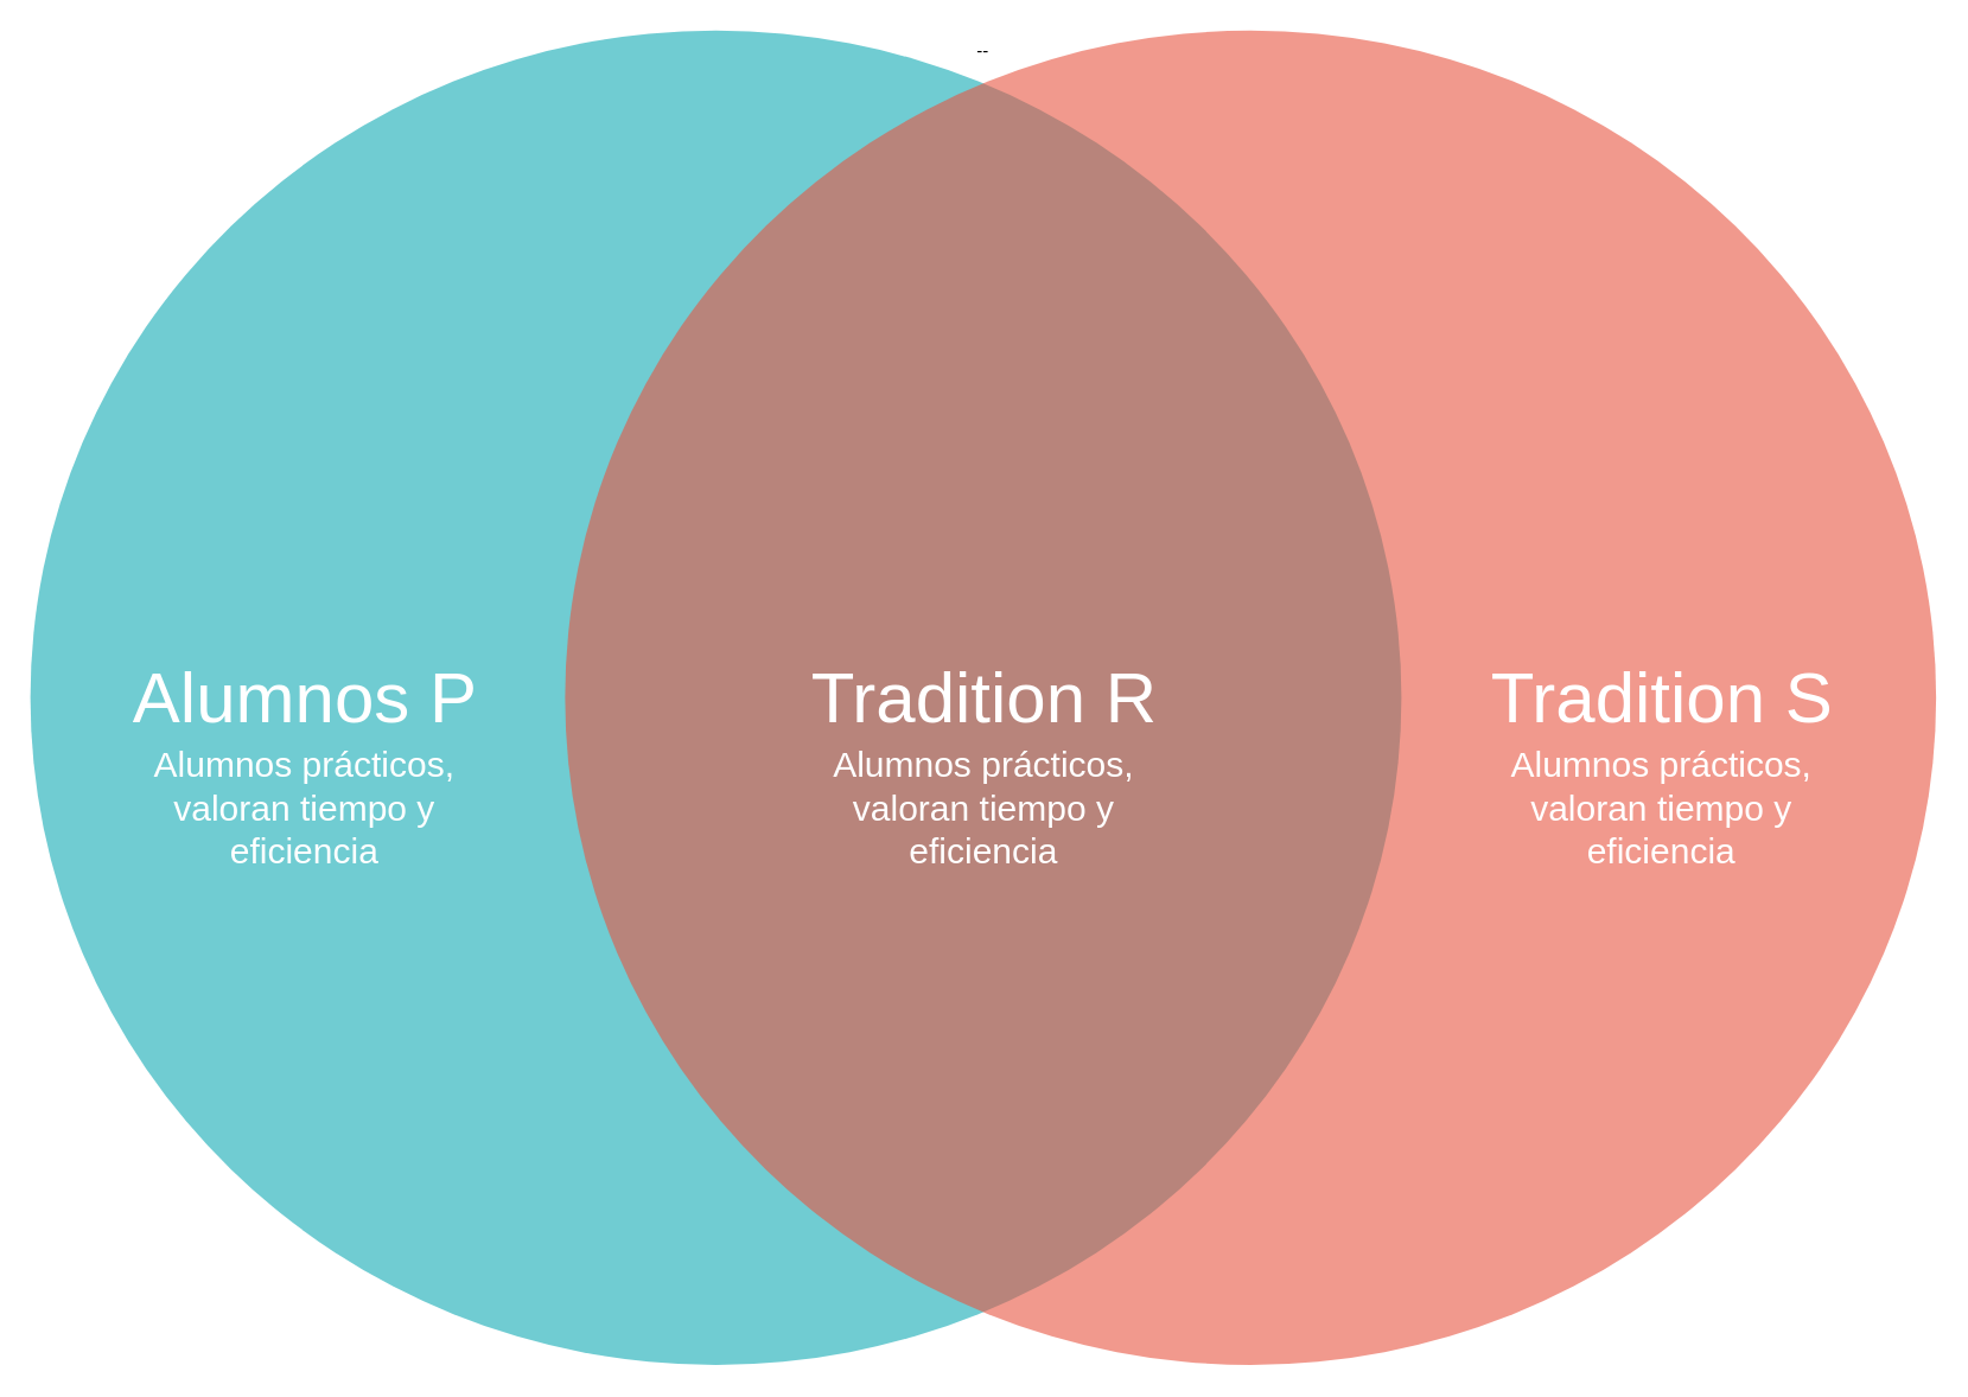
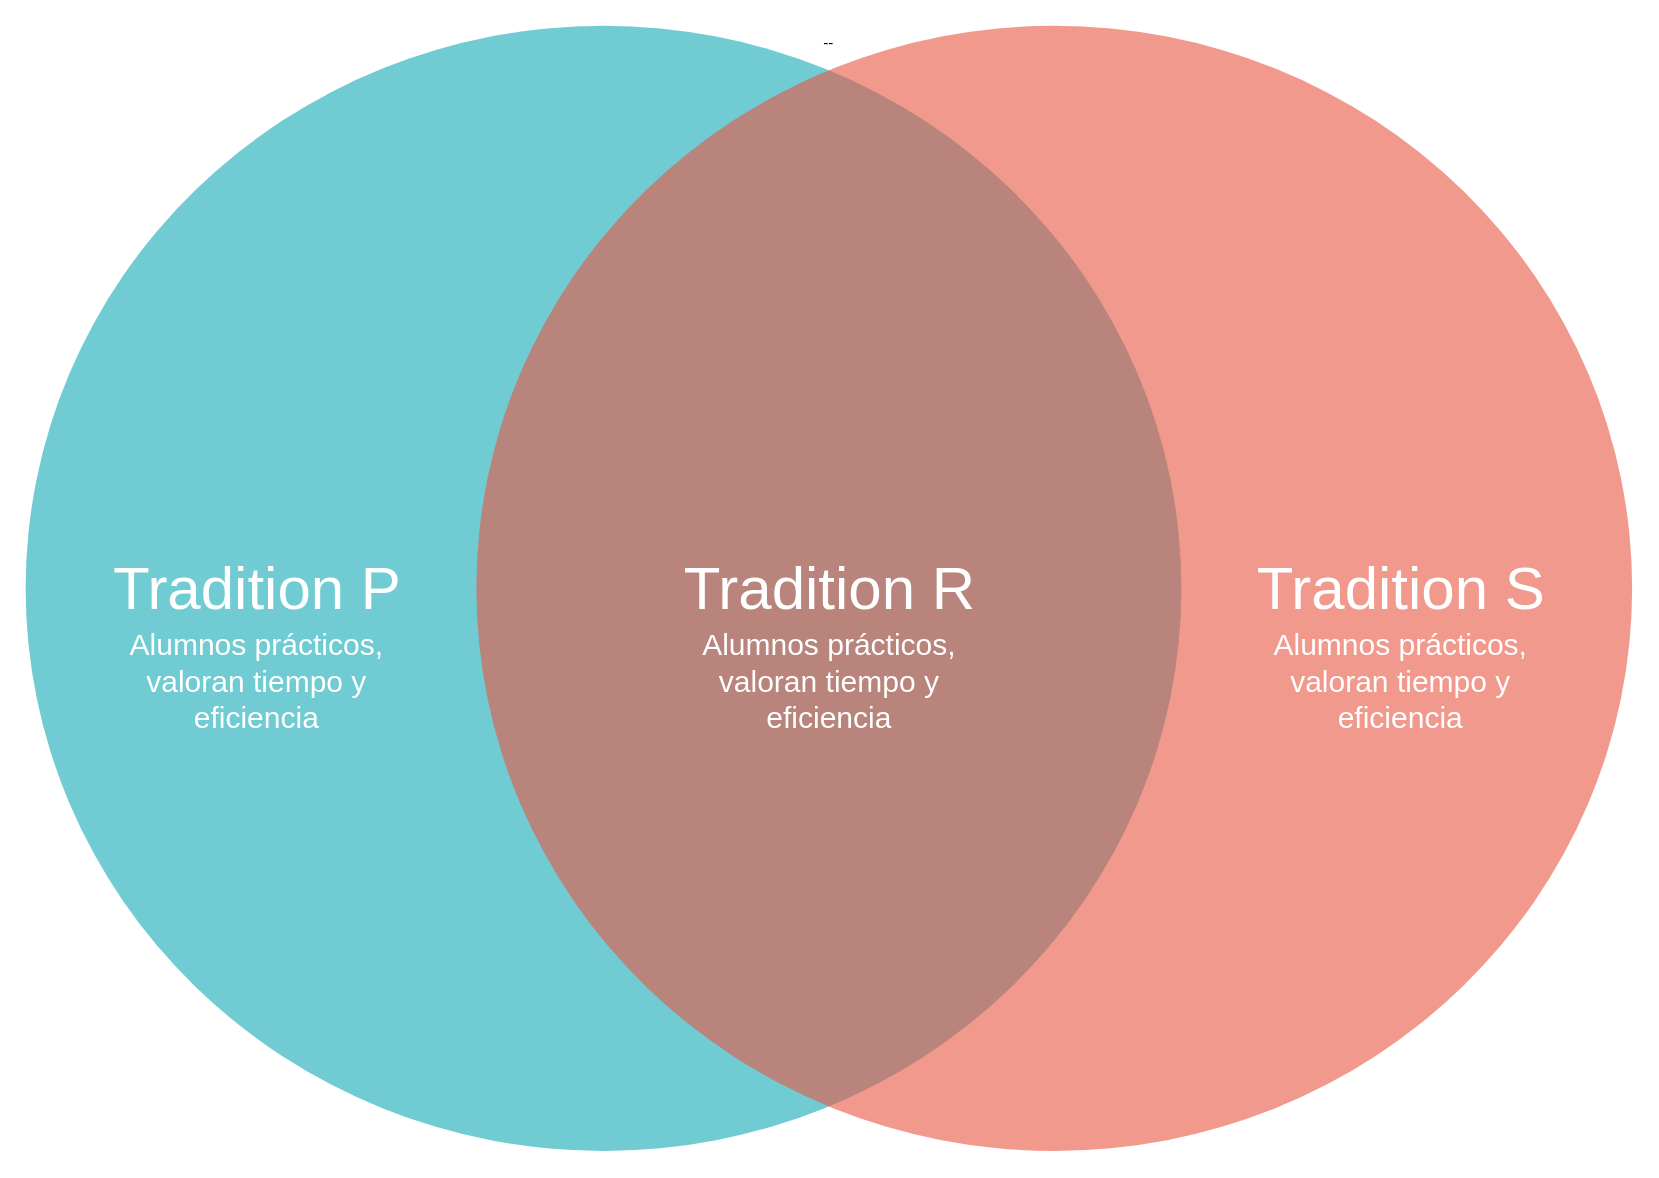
  <mxCell id="0" />
  <mxCell id="1" parent="0" />
  <mxCell id="2" value="Tradition" style="text;fontSize=24;align=center;verticalAlign=middle;html=1;fontColor=#FFFFFF;" parent="1" vertex="1"><mxGeometry x="349.5" y="418.5" width="190" height="70" as="geometry" /></mxCell>
  <mxCell id="3" value="--" style="group" vertex="1" connectable="0" parent="1"><mxGeometry x="20" y="20" width="1285" height="900" as="geometry" /></mxCell>
  <mxCell id="4" value="" style="ellipse;fillColor=#12AAB5;opacity=60;strokeColor=none;html=1;fontColor=#FFFFFF;" parent="3" vertex="1"><mxGeometry width="924.46" height="900" as="geometry" /></mxCell>
  <mxCell id="5" value="" style="ellipse;fillColor=#e85642;opacity=60;strokeColor=none;html=1;fontColor=#FFFFFF;" parent="3" vertex="1"><mxGeometry x="360.54" width="924.46" height="900" as="geometry" /></mxCell>
- <mxCell id="6" value="Alumnos P" style="text;fontSize=48;align=center;verticalAlign=middle;html=1;fontColor=#FFFFFF;" parent="3" vertex="1"><mxGeometry x="9.245" y="387" width="351.295" height="126.0" as="geometry" /></mxCell>
+ <mxCell id="6" value="Tradition P" style="text;fontSize=48;align=center;verticalAlign=middle;html=1;fontColor=#FFFFFF;" parent="3" vertex="1"><mxGeometry x="9.245" y="387" width="351.295" height="126.0" as="geometry" /></mxCell>
  <mxCell id="7" value="Tradition S" style="text;fontSize=48;align=center;verticalAlign=middle;html=1;fontColor=#FFFFFF;" parent="3" vertex="1"><mxGeometry x="924.463" y="387" width="351.295" height="126.0" as="geometry" /></mxCell>
  <mxCell id="8" value="Tradition R" style="text;fontSize=48;align=center;verticalAlign=middle;html=1;fontColor=#FFFFFF;" vertex="1" parent="3"><mxGeometry x="466.853" y="387" width="351.295" height="126.0" as="geometry" /></mxCell>
  <mxCell id="9" value="&lt;p style=&quot;line-height: 120% ; font-size: 24px&quot;&gt;&lt;font style=&quot;font-size: 24px&quot;&gt;Alumnos prácticos, valoran tiempo y eficiencia&lt;br&gt;&lt;/font&gt;&lt;/p&gt;" style="text;html=1;strokeColor=none;fillColor=none;align=center;verticalAlign=middle;whiteSpace=wrap;rounded=0;fontSize=48;fontColor=#FFFFFF;" vertex="1" parent="3"><mxGeometry x="64.892" y="470" width="240" height="110" as="geometry" /></mxCell>
  <mxCell id="10" value="&lt;p style=&quot;line-height: 120% ; font-size: 24px&quot;&gt;&lt;font style=&quot;font-size: 24px&quot;&gt;Alumnos prácticos, valoran tiempo y eficiencia&lt;br&gt;&lt;/font&gt;&lt;/p&gt;" style="text;html=1;strokeColor=none;fillColor=none;align=center;verticalAlign=middle;whiteSpace=wrap;rounded=0;fontSize=48;fontColor=#FFFFFF;" vertex="1" parent="3"><mxGeometry x="522.5" y="470" width="240" height="110" as="geometry" /></mxCell>
  <mxCell id="11" value="&lt;p style=&quot;line-height: 120% ; font-size: 24px&quot;&gt;&lt;font style=&quot;font-size: 24px&quot;&gt;Alumnos prácticos, valoran tiempo y eficiencia&lt;br&gt;&lt;/font&gt;&lt;/p&gt;" style="text;html=1;strokeColor=none;fillColor=none;align=center;verticalAlign=middle;whiteSpace=wrap;rounded=0;fontSize=48;fontColor=#FFFFFF;" vertex="1" parent="3"><mxGeometry x="980.11" y="470" width="240" height="110" as="geometry" /></mxCell>
